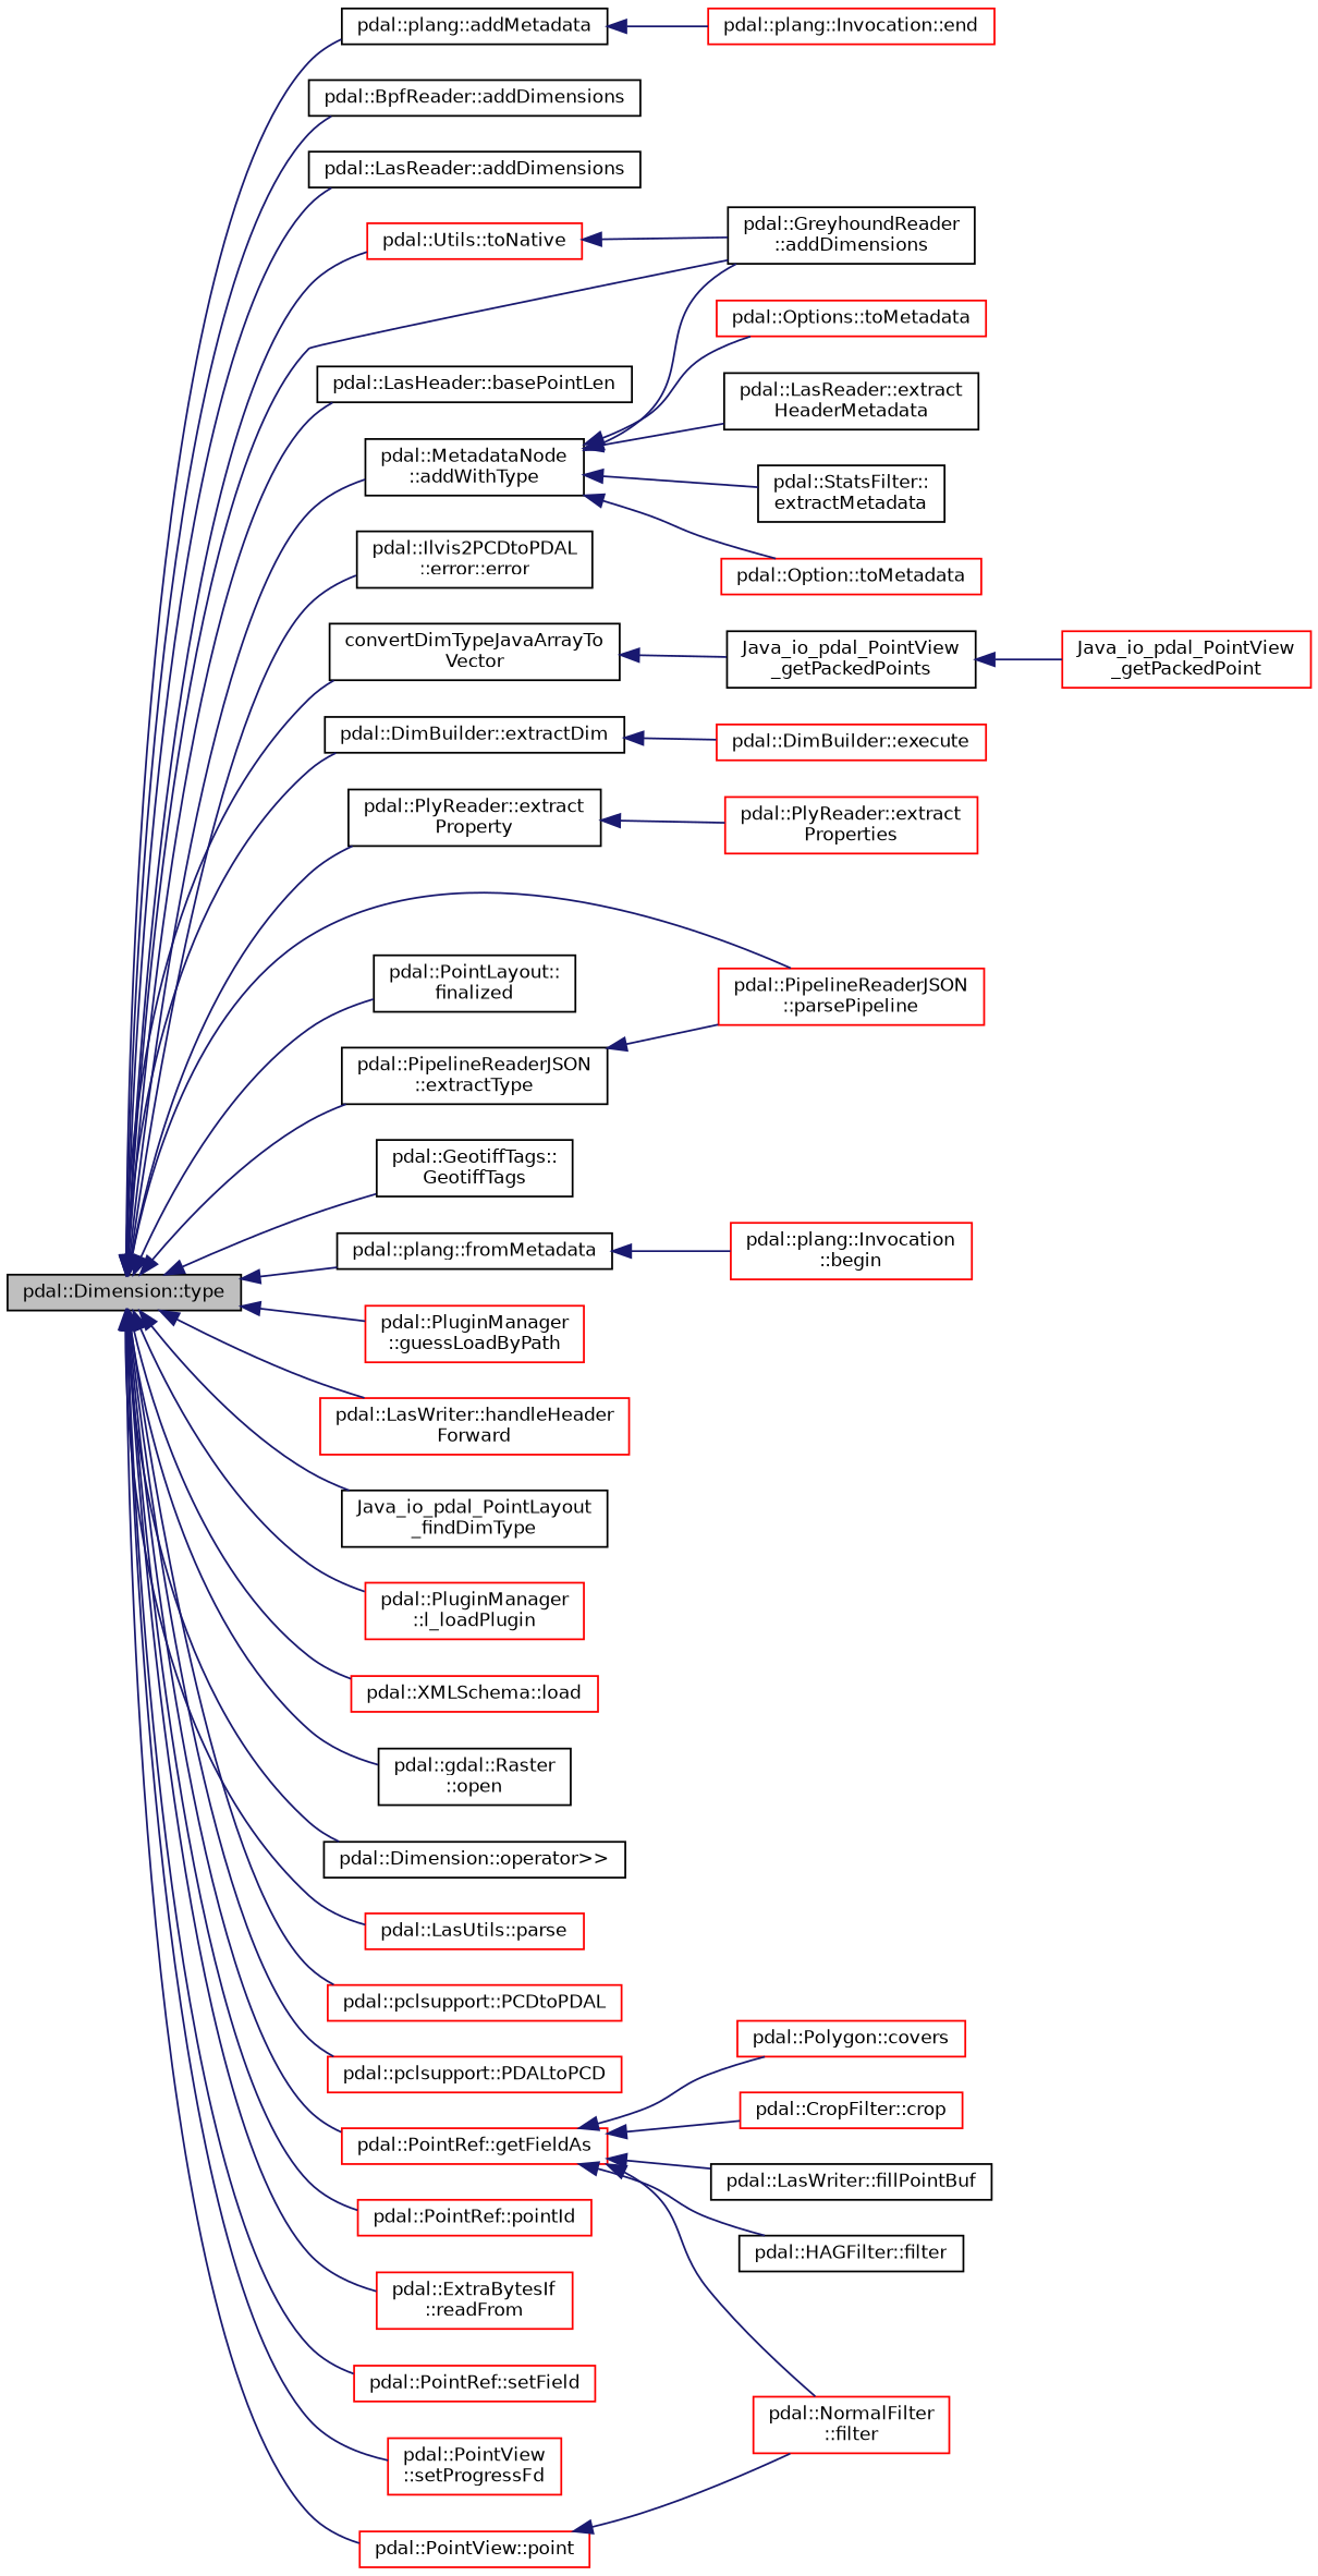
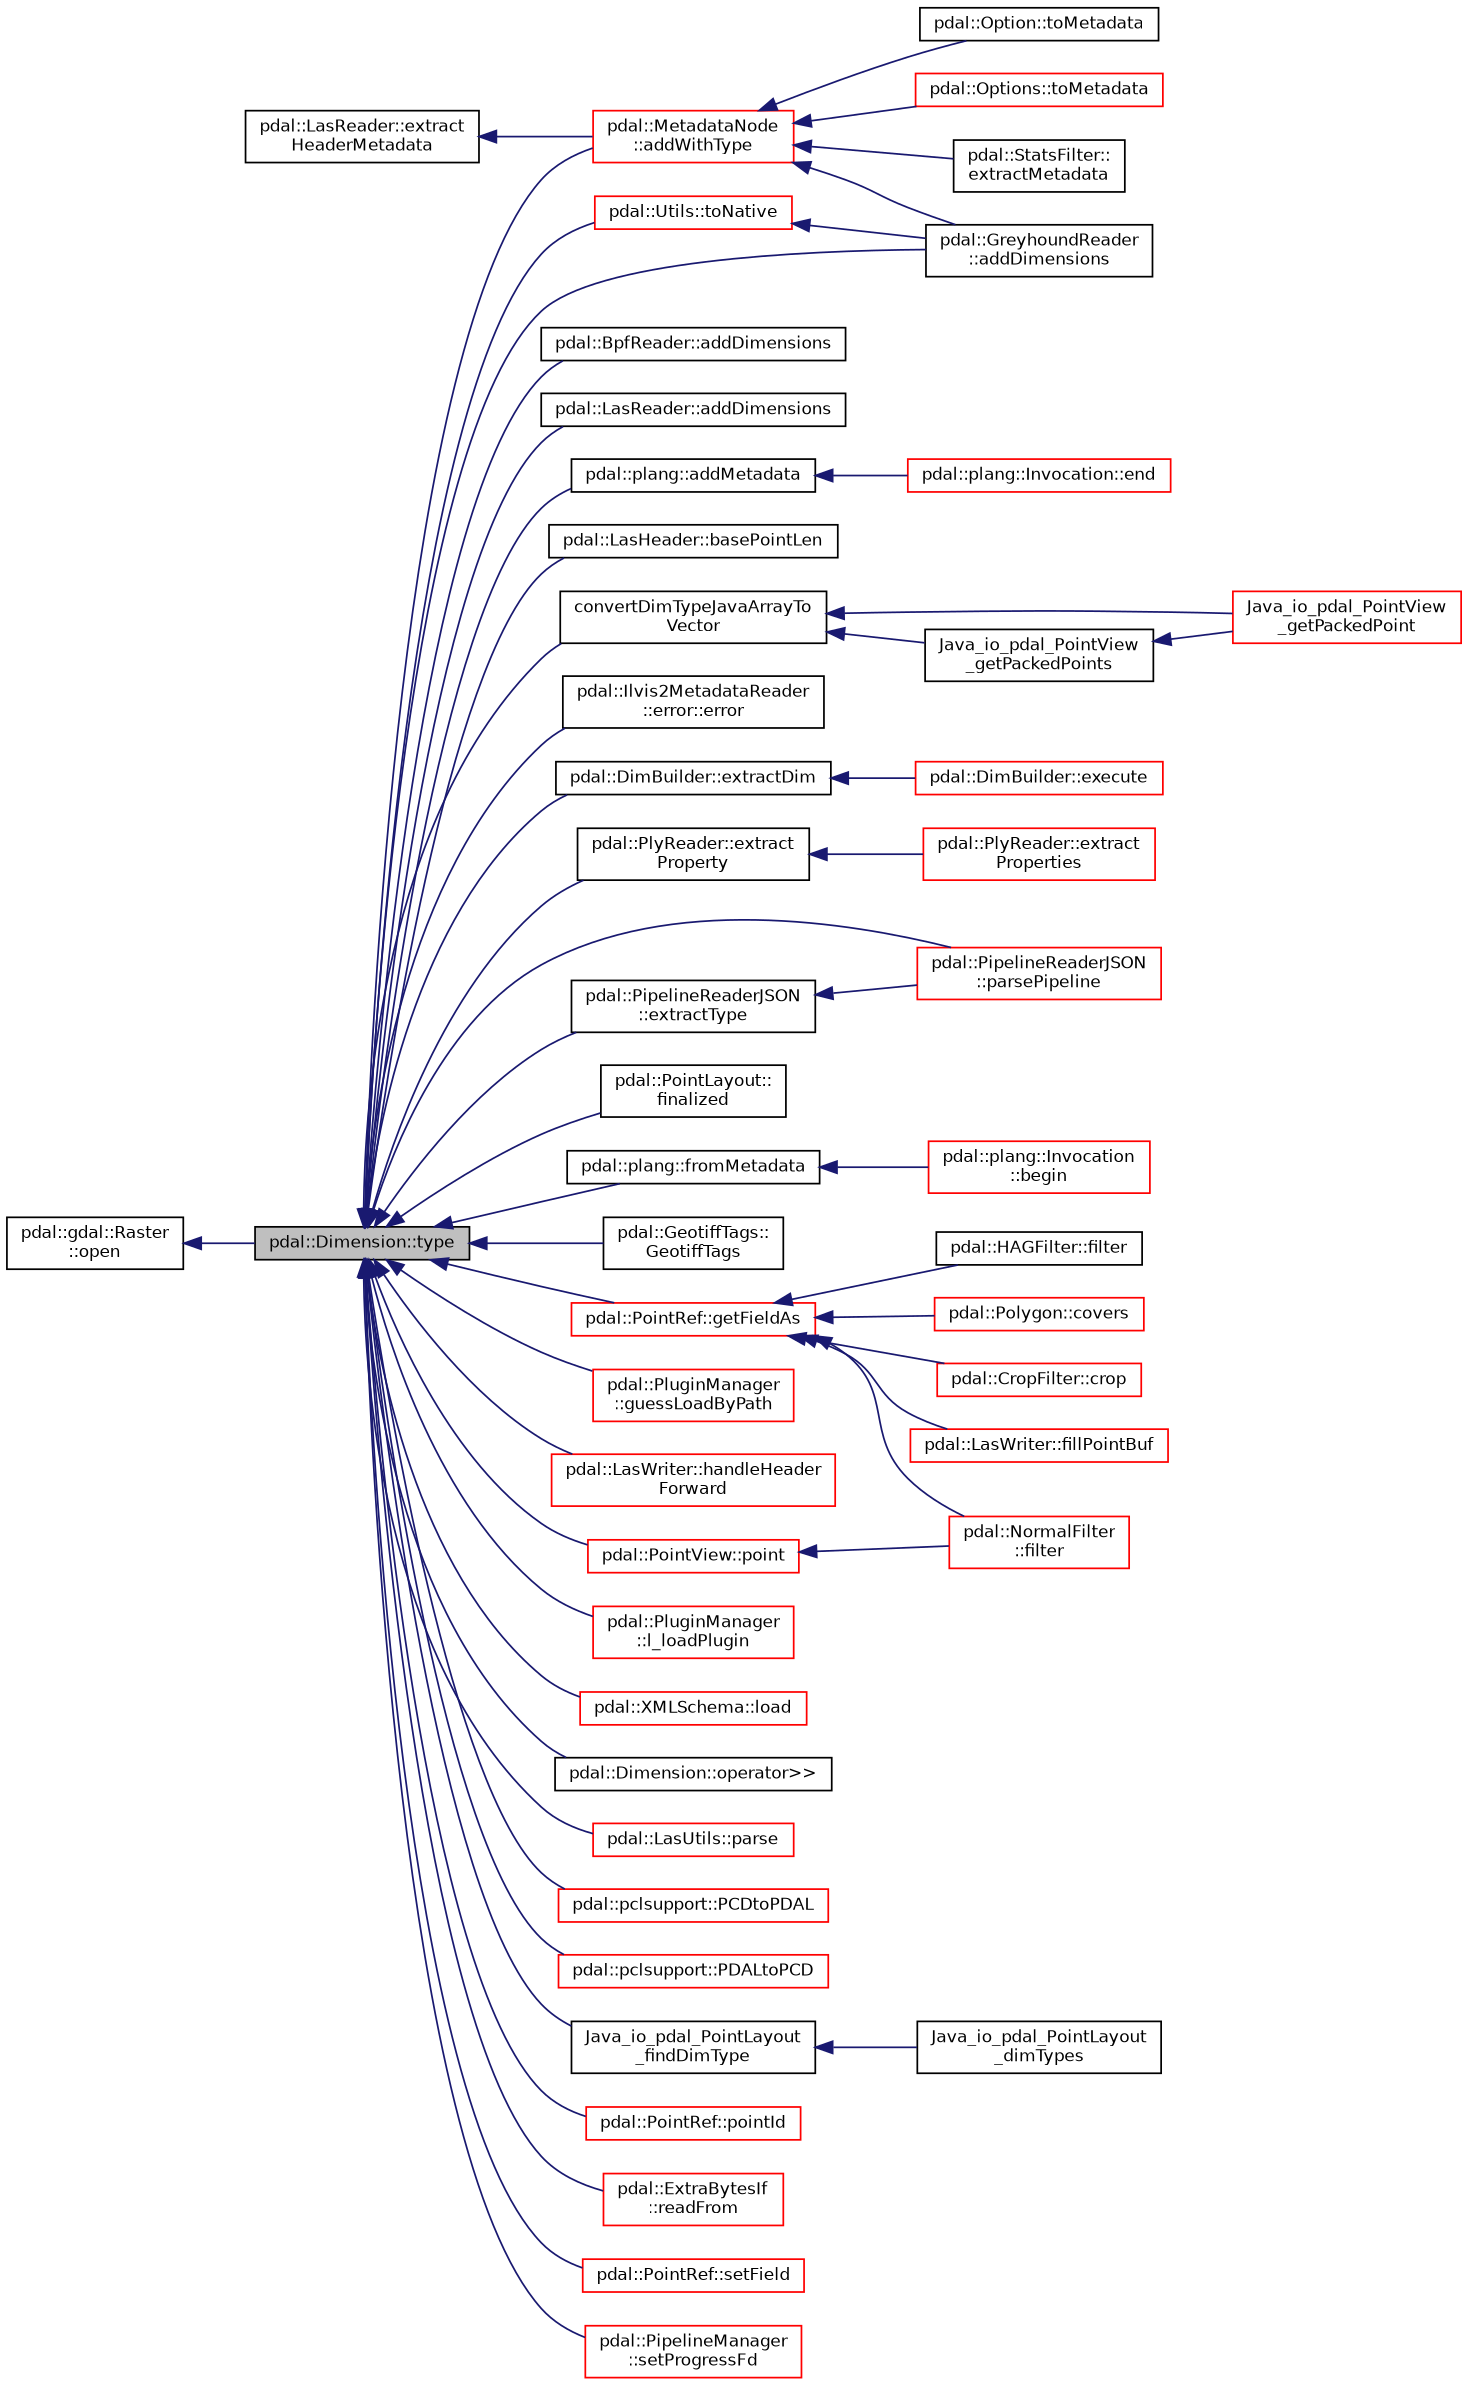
  digraph {
    rankdir=LR
    node [color=red fillcolor=white fontname=Helvetica fontsize=10 shape=record style=filled]
    edge [color=midnightblue dir=back fontname=Helvetica fontsize=10 labelfontname=Helvetica labelfontsize=10 style=solid]
    n1 [color=black fillcolor=grey75 fontcolor=black height=0.2 label="pdal::Dimension::type" width=0.4]
    n2 [color=black height=0.2 label="pdal::GreyhoundReader\l::addDimensions" width=0.4]
    n3 [color=black height=0.2 label="pdal::BpfReader::addDimensions" width=0.4]
    n4 [color=black height=0.2 label="pdal::LasReader::addDimensions" width=0.4]
    n5 [color=black height=0.2 label="pdal::plang::addMetadata" width=0.4]
-   n6 [color=black height=0.2 label="pdal::MetadataNode\l::addWithType" width=0.4]
+   n6 [height=0.2 label="pdal::MetadataNode\l::addWithType" width=0.4]
    n7 [color=black height=0.2 label="pdal::LasHeader::basePointLen" width=0.4]
    n8 [color=black height=0.2 label="convertDimTypeJavaArrayTo\lVector" width=0.4]
-   n9 [color=black height=0.2 label="pdal::Ilvis2PCDtoPDAL\l::error::error" width=0.4]
+   n9 [color=black height=0.2 label="pdal::Ilvis2MetadataReader\l::error::error" width=0.4]
    n10 [color=black height=0.2 label="pdal::DimBuilder::extractDim" width=0.4]
    n11 [color=black height=0.2 label="pdal::PlyReader::extract\lProperty" width=0.4]
    n12 [color=black height=0.2 label="pdal::PipelineReaderJSON\l::extractType" width=0.4]
    n13 [height=0.2 label="pdal::PipelineReaderJSON\l::parsePipeline" width=0.4]
    n14 [color=black height=0.2 label="pdal::PointLayout::\lfinalized" width=0.4]
    n15 [color=black height=0.2 label="pdal::plang::fromMetadata" width=0.4]
    n16 [color=black height=0.2 label="pdal::GeotiffTags::\lGeotiffTags" width=0.4]
    n17 [height=0.2 label="pdal::PointRef::getFieldAs" width=0.4]
    n18 [height=0.2 label="pdal::PluginManager\l::guessLoadByPath" width=0.4]
    n19 [height=0.2 label="pdal::LasWriter::handleHeader\lForward" width=0.4]
    n20 [color=black height=0.2 label="Java_io_pdal_PointLayout\l_findDimType" width=0.4]
    n21 [height=0.2 label="pdal::PluginManager\l::l_loadPlugin" width=0.4]
    n22 [height=0.2 label="pdal::XMLSchema::load" width=0.4]
    n23 [color=black height=0.2 label="pdal::gdal::Raster\l::open" width=0.4]
    n24 [color=black height=0.2 label="pdal::Dimension::operator\>\>" width=0.4]
    n25 [height=0.2 label="pdal::LasUtils::parse" width=0.4]
    n26 [height=0.2 label="pdal::pclsupport::PCDtoPDAL" width=0.4]
    n27 [height=0.2 label="pdal::pclsupport::PDALtoPCD" width=0.4]
    n28 [height=0.2 label="pdal::PointView::point" width=0.4]
    n29 [height=0.2 label="pdal::PointRef::pointId" width=0.4]
    n30 [height=0.2 label="pdal::ExtraBytesIf\l::readFrom" width=0.4]
    n31 [height=0.2 label="pdal::PointRef::setField" width=0.4]
-   n32 [height=0.2 label="pdal::PointView\l::setProgressFd" width=0.4]
+   n32 [height=0.2 label="pdal::PipelineManager\l::setProgressFd" width=0.4]
    n33 [height=0.2 label="pdal::Utils::toNative" width=0.4]
    n34 [height=0.2 label="pdal::plang::Invocation::end" width=0.4]
    n35 [color=black height=0.2 label="pdal::LasReader::extract\lHeaderMetadata" width=0.4]
    n36 [color=black height=0.2 label="pdal::StatsFilter::\lextractMetadata" width=0.4]
-   n37 [height=0.2 label="pdal::Option::toMetadata" width=0.4]
+   n37 [color=black height=0.2 label="pdal::Option::toMetadata" width=0.4]
    n38 [height=0.2 label="pdal::Options::toMetadata" width=0.4]
    n39 [height=0.2 label="Java_io_pdal_PointView\l_getPackedPoint" width=0.4]
    n40 [color=black height=0.2 label="Java_io_pdal_PointView\l_getPackedPoints" width=0.4]
    n41 [height=0.2 label="pdal::DimBuilder::execute" width=0.4]
    n42 [height=0.2 label="pdal::PlyReader::extract\lProperties" width=0.4]
    n43 [height=0.2 label="pdal::plang::Invocation\l::begin" width=0.4]
    n44 [height=0.2 label="pdal::Polygon::covers" width=0.4]
    n45 [height=0.2 label="pdal::CropFilter::crop" width=0.4]
-   n46 [color=black height=0.2 label="pdal::LasWriter::fillPointBuf" width=0.4]
+   n46 [height=0.2 label="pdal::LasWriter::fillPointBuf" width=0.4]
    n47 [color=black height=0.2 label="pdal::HAGFilter::filter" width=0.4]
    n48 [height=0.2 label="pdal::NormalFilter\l::filter" width=0.4]
+   n49 [color=black height=0.2 label="Java_io_pdal_PointLayout\l_dimTypes" width=0.4]
    n1 -> n2
    n1 -> n3
    n1 -> n4
    n1 -> n5
    n1 -> n6
    n1 -> n7
    n1 -> n8
    n1 -> n9
    n1 -> n10
    n1 -> n11
    n1 -> n12
    n1 -> n13
    n1 -> n14
    n1 -> n15
    n1 -> n16
    n1 -> n17
    n1 -> n18
    n1 -> n19
    n1 -> n20
    n1 -> n21
    n1 -> n22
-   n1 -> n23
+   n23 -> n1
    n1 -> n24
    n1 -> n25
    n1 -> n26
    n1 -> n27
    n1 -> n28
    n1 -> n29
    n1 -> n30
    n1 -> n31
    n1 -> n32
    n1 -> n33
    n5 -> n34
    n6 -> n2
-   n6 -> n35
+   n35 -> n6
    n6 -> n36
    n6 -> n37
    n6 -> n38
+   n8 -> n39
    n8 -> n40
    n10 -> n41
    n11 -> n42
    n12 -> n13
    n15 -> n43
    n17 -> n44
    n17 -> n45
    n17 -> n46
    n17 -> n47
    n17 -> n48
+   n20 -> n49
    n28 -> n48
    n33 -> n2
    n40 -> n39
  }
